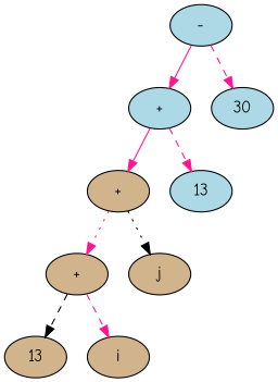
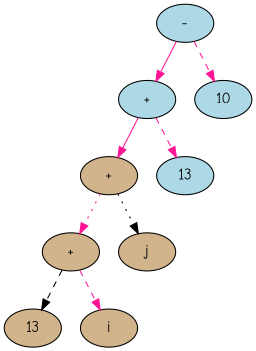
  digraph {
    ordering=out
    fontname="Comic Neue"
    node [style=filled fillcolor=tan fontname="Comic Neue"]
    edge [color=deeppink style=dashed fontname="Comic Neue"]
    n1 [label="-" fillcolor=lightblue]
    n2 [label="+" fillcolor=lightblue]
-   n3 [label=30 fillcolor=lightblue]
+   n3 [label=10 fillcolor=lightblue]
    n4 [label="+"]
    n5 [label=13 fillcolor=lightblue]
    n6 [label="+"]
    n7 [label=j]
    n8 [label=13]
    n9 [label=i]
    n1 -> n2 [style=solid]
    n1 -> n3
    n2 -> n4 [style=solid]
    n2 -> n5
    n4 -> n6 [style=dotted]
    n4 -> n7 [color=black style=dotted]
    n6 -> n8 [color=black]
    n6 -> n9
  }
